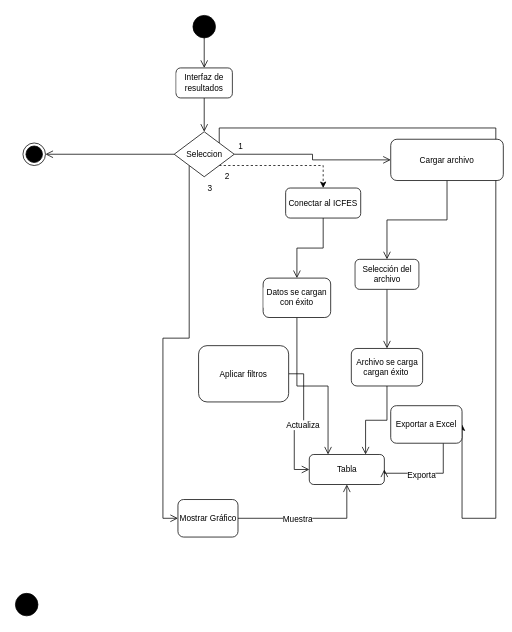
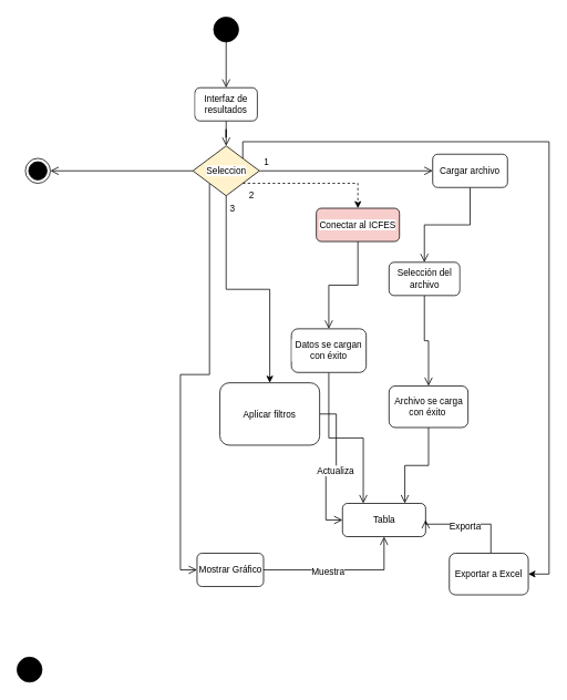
  <mxCell id="0" />
  <mxCell id="1" parent="0" />
  <mxCell id="2" style="edgeStyle=orthogonalEdgeStyle;shape=connector;rounded=0;orthogonalLoop=1;jettySize=auto;html=1;entryX=0.5;entryY=0;entryDx=0;entryDy=0;strokeColor=default;align=center;verticalAlign=middle;fontFamily=Helvetica;fontSize=11;fontColor=default;labelBackgroundColor=default;endArrow=open;endFill=0;endSize=8;" edge="1" parent="1" source="3" target="5"><mxGeometry relative="1" as="geometry" /></mxCell>
  <mxCell id="3" value="" style="ellipse;fillColor=strokeColor;html=1;fontFamily=Helvetica;fontSize=11;fontColor=default;labelBackgroundColor=default;" vertex="1" parent="1"><mxGeometry x="256.5" y="20" width="30" height="30" as="geometry" /></mxCell>
  <mxCell id="4" style="edgeStyle=orthogonalEdgeStyle;shape=connector;rounded=0;orthogonalLoop=1;jettySize=auto;html=1;entryX=0.5;entryY=0;entryDx=0;entryDy=0;strokeColor=default;align=center;verticalAlign=middle;fontFamily=Helvetica;fontSize=11;fontColor=default;labelBackgroundColor=default;endArrow=open;endFill=0;endSize=8;" edge="1" parent="1" source="5" target="12"><mxGeometry relative="1" as="geometry" /></mxCell>
- <mxCell id="5" value="Interfaz de resultados" style="rounded=1;whiteSpace=wrap;html=1;fontFamily=Helvetica;fontSize=11;fontColor=default;labelBackgroundColor=default;" vertex="1" parent="1"><mxGeometry x="234" y="90" width="75" height="40" as="geometry" /></mxCell>
+ <mxCell id="5" value="Interfaz de resultados" style="rounded=1;whiteSpace=wrap;html=1;fontFamily=Helvetica;fontSize=11;fontColor=default;labelBackgroundColor=default;" vertex="1" parent="1"><mxGeometry x="234" y="105" width="75" height="40" as="geometry" /></mxCell>
  <mxCell id="6" style="edgeStyle=orthogonalEdgeStyle;shape=connector;rounded=0;orthogonalLoop=1;jettySize=auto;html=1;entryX=1;entryY=0.5;entryDx=0;entryDy=0;strokeColor=default;align=center;verticalAlign=middle;fontFamily=Helvetica;fontSize=11;fontColor=default;labelBackgroundColor=default;endArrow=open;endFill=0;endSize=8;" edge="1" parent="1" source="12" target="13"><mxGeometry relative="1" as="geometry" /></mxCell>
  <mxCell id="7" style="edgeStyle=orthogonalEdgeStyle;shape=connector;rounded=0;orthogonalLoop=1;jettySize=auto;html=1;entryX=0;entryY=0.5;entryDx=0;entryDy=0;strokeColor=default;align=center;verticalAlign=middle;fontFamily=Helvetica;fontSize=11;fontColor=default;labelBackgroundColor=default;endArrow=open;endFill=0;endSize=8;" edge="1" parent="1" source="12" target="15"><mxGeometry relative="1" as="geometry" /></mxCell>
  <mxCell id="8" style="edgeStyle=orthogonalEdgeStyle;rounded=0;orthogonalLoop=1;jettySize=auto;html=1;exitX=1;exitY=1;exitDx=0;exitDy=0;entryX=0.5;entryY=0;entryDx=0;entryDy=0;dashed=1;" edge="1" parent="1" source="12" target="21"><mxGeometry relative="1" as="geometry" /></mxCell>
+ <mxCell id="9" style="edgeStyle=orthogonalEdgeStyle;rounded=0;orthogonalLoop=1;jettySize=auto;html=1;exitX=0.5;exitY=1;exitDx=0;exitDy=0;entryX=0.5;entryY=0;entryDx=0;entryDy=0;" edge="1" parent="1" source="12" target="27"><mxGeometry relative="1" as="geometry" /></mxCell>
  <mxCell id="10" style="edgeStyle=orthogonalEdgeStyle;rounded=0;orthogonalLoop=1;jettySize=auto;html=1;exitX=1;exitY=0;exitDx=0;exitDy=0;entryX=1;entryY=0.5;entryDx=0;entryDy=0;" edge="1" parent="1" source="12" target="36"><mxGeometry relative="1" as="geometry"><Array as="points"><mxPoint x="292" y="170" /><mxPoint x="660" y="170" /><mxPoint x="660" y="690" /></Array></mxGeometry></mxCell>
  <mxCell id="11" style="edgeStyle=orthogonalEdgeStyle;shape=connector;rounded=0;orthogonalLoop=1;jettySize=auto;html=1;exitX=0;exitY=1;exitDx=0;exitDy=0;entryX=0;entryY=0.5;entryDx=0;entryDy=0;strokeColor=default;align=center;verticalAlign=middle;fontFamily=Helvetica;fontSize=11;fontColor=default;labelBackgroundColor=default;endArrow=open;endFill=0;endSize=8;" edge="1" parent="1" source="12" target="33"><mxGeometry relative="1" as="geometry" /></mxCell>
- <mxCell id="12" value="Seleccion" style="rhombus;whiteSpace=wrap;html=1;fontFamily=Helvetica;fontSize=11;fontColor=default;labelBackgroundColor=default;" vertex="1" parent="1"><mxGeometry x="231.5" y="175" width="80" height="60" as="geometry" /></mxCell>
+ <mxCell id="12" value="Seleccion" style="rhombus;whiteSpace=wrap;html=1;fontFamily=Helvetica;fontSize=11;fontColor=default;labelBackgroundColor=default;fillColor=#fff2cc;" vertex="1" parent="1"><mxGeometry x="231.5" y="175" width="80" height="60" as="geometry" /></mxCell>
  <mxCell id="13" value="" style="ellipse;html=1;shape=endState;fillColor=strokeColor;fontFamily=Helvetica;fontSize=11;fontColor=default;labelBackgroundColor=default;" vertex="1" parent="1"><mxGeometry x="30" y="190" width="30" height="30" as="geometry" /></mxCell>
  <mxCell id="14" style="edgeStyle=orthogonalEdgeStyle;shape=connector;rounded=0;orthogonalLoop=1;jettySize=auto;html=1;entryX=0.5;entryY=0;entryDx=0;entryDy=0;strokeColor=default;align=center;verticalAlign=middle;fontFamily=Helvetica;fontSize=11;fontColor=default;labelBackgroundColor=default;endArrow=open;endFill=0;endSize=8;" edge="1" parent="1" source="15" target="17"><mxGeometry relative="1" as="geometry" /></mxCell>
- <mxCell id="15" value="Cargar archivo" style="rounded=1;whiteSpace=wrap;html=1;fontFamily=Helvetica;fontSize=11;fontColor=default;labelBackgroundColor=default;" vertex="1" parent="1"><mxGeometry x="520" y="185" width="150" height="55" as="geometry" /></mxCell>
+ <mxCell id="15" value="Cargar archivo" style="rounded=1;whiteSpace=wrap;html=1;fontFamily=Helvetica;fontSize=11;fontColor=default;labelBackgroundColor=default;" vertex="1" parent="1"><mxGeometry x="520" y="185" width="90" height="40" as="geometry" /></mxCell>
  <mxCell id="16" style="edgeStyle=orthogonalEdgeStyle;shape=connector;rounded=0;orthogonalLoop=1;jettySize=auto;html=1;entryX=0.5;entryY=0;entryDx=0;entryDy=0;strokeColor=default;align=center;verticalAlign=middle;fontFamily=Helvetica;fontSize=11;fontColor=default;labelBackgroundColor=default;endArrow=open;endFill=0;endSize=8;" edge="1" parent="1" source="17" target="19"><mxGeometry relative="1" as="geometry" /></mxCell>
- <mxCell id="17" value="Selección del archivo" style="rounded=1;whiteSpace=wrap;html=1;fontFamily=Helvetica;fontSize=11;fontColor=default;labelBackgroundColor=default;" vertex="1" parent="1"><mxGeometry x="472.5" y="345" width="85" height="40" as="geometry" /></mxCell>
+ <mxCell id="17" value="Selección del archivo" style="rounded=1;whiteSpace=wrap;html=1;fontFamily=Helvetica;fontSize=11;fontColor=default;labelBackgroundColor=default;" vertex="1" parent="1"><mxGeometry x="467.5" y="315" width="85" height="40" as="geometry" /></mxCell>
  <mxCell id="18" style="edgeStyle=orthogonalEdgeStyle;shape=connector;rounded=0;orthogonalLoop=1;jettySize=auto;html=1;entryX=0.75;entryY=0;entryDx=0;entryDy=0;strokeColor=default;align=center;verticalAlign=middle;fontFamily=Helvetica;fontSize=11;fontColor=default;labelBackgroundColor=default;endArrow=open;endFill=0;endSize=8;" edge="1" parent="1" source="19" target="24"><mxGeometry relative="1" as="geometry" /></mxCell>
- <mxCell id="19" value="Archivo se carga cargan éxito&amp;nbsp;" style="rounded=1;whiteSpace=wrap;html=1;fontFamily=Helvetica;fontSize=11;fontColor=default;labelBackgroundColor=default;" vertex="1" parent="1"><mxGeometry x="467.5" y="463.75" width="95" height="50" as="geometry" /></mxCell>
+ <mxCell id="19" value="Archivo se carga con éxito&amp;nbsp;" style="rounded=1;whiteSpace=wrap;html=1;fontFamily=Helvetica;fontSize=11;fontColor=default;labelBackgroundColor=default;" vertex="1" parent="1"><mxGeometry x="467.5" y="463.75" width="95" height="50" as="geometry" /></mxCell>
  <mxCell id="20" style="edgeStyle=orthogonalEdgeStyle;shape=connector;rounded=0;orthogonalLoop=1;jettySize=auto;html=1;strokeColor=default;align=center;verticalAlign=middle;fontFamily=Helvetica;fontSize=11;fontColor=default;labelBackgroundColor=default;endArrow=open;endFill=0;endSize=8;" edge="1" parent="1" source="21" target="23"><mxGeometry relative="1" as="geometry" /></mxCell>
- <mxCell id="21" value="Conectar al ICFES" style="rounded=1;whiteSpace=wrap;html=1;fontFamily=Helvetica;fontSize=11;fontColor=default;labelBackgroundColor=default;" vertex="1" parent="1"><mxGeometry x="380" y="250" width="100" height="40" as="geometry" /></mxCell>
+ <mxCell id="21" value="Conectar al ICFES" style="rounded=1;whiteSpace=wrap;html=1;fontFamily=Helvetica;fontSize=11;fontColor=default;labelBackgroundColor=default;fillColor=#f8cecc;" vertex="1" parent="1"><mxGeometry x="380" y="250" width="100" height="40" as="geometry" /></mxCell>
  <mxCell id="22" style="edgeStyle=orthogonalEdgeStyle;shape=connector;rounded=0;orthogonalLoop=1;jettySize=auto;html=1;entryX=0.25;entryY=0;entryDx=0;entryDy=0;strokeColor=default;align=center;verticalAlign=middle;fontFamily=Helvetica;fontSize=11;fontColor=default;labelBackgroundColor=default;endArrow=open;endFill=0;endSize=8;" edge="1" parent="1" source="23" target="24"><mxGeometry relative="1" as="geometry" /></mxCell>
- <mxCell id="23" value="Datos se cargan con éxito" style="rounded=1;whiteSpace=wrap;html=1;fontFamily=Helvetica;fontSize=11;fontColor=default;labelBackgroundColor=default;" vertex="1" parent="1"><mxGeometry x="350" y="370" width="90" height="52.5" as="geometry" /></mxCell>
+ <mxCell id="23" value="Datos se cargan con éxito" style="rounded=1;whiteSpace=wrap;html=1;fontFamily=Helvetica;fontSize=11;fontColor=default;labelBackgroundColor=default;" vertex="1" parent="1"><mxGeometry x="350" y="395" width="90" height="52.5" as="geometry" /></mxCell>
  <mxCell id="24" value="Tabla" style="rounded=1;whiteSpace=wrap;html=1;fontFamily=Helvetica;fontSize=11;fontColor=default;labelBackgroundColor=default;" vertex="1" parent="1"><mxGeometry x="411.5" y="605" width="100" height="40" as="geometry" /></mxCell>
  <mxCell id="25" style="edgeStyle=orthogonalEdgeStyle;shape=connector;rounded=0;orthogonalLoop=1;jettySize=auto;html=1;entryX=0;entryY=0.5;entryDx=0;entryDy=0;strokeColor=default;align=center;verticalAlign=middle;fontFamily=Helvetica;fontSize=11;fontColor=default;labelBackgroundColor=default;endArrow=open;endFill=0;endSize=8;" edge="1" parent="1" source="27" target="24"><mxGeometry relative="1" as="geometry" /></mxCell>
  <mxCell id="26" value="Actualiza" style="edgeLabel;html=1;align=center;verticalAlign=middle;resizable=0;points=[];" connectable="0" vertex="1" parent="25"><mxGeometry x="-0.022" y="-2" relative="1" as="geometry"><mxPoint as="offset" /></mxGeometry></mxCell>
  <mxCell id="27" value="Aplicar filtros" style="rounded=1;whiteSpace=wrap;html=1;fontFamily=Helvetica;fontSize=11;fontColor=default;labelBackgroundColor=default;" vertex="1" parent="1"><mxGeometry x="264" y="460" width="120" height="75" as="geometry" /></mxCell>
  <mxCell id="28" value="1" style="text;html=1;align=center;verticalAlign=middle;resizable=0;points=[];autosize=1;strokeColor=none;fillColor=none;fontFamily=Helvetica;fontSize=11;fontColor=default;labelBackgroundColor=default;" vertex="1" parent="1"><mxGeometry x="305" y="180" width="30" height="30" as="geometry" /></mxCell>
  <mxCell id="29" value="2" style="text;html=1;align=center;verticalAlign=middle;resizable=0;points=[];autosize=1;strokeColor=none;fillColor=none;fontFamily=Helvetica;fontSize=11;fontColor=default;labelBackgroundColor=default;" vertex="1" parent="1"><mxGeometry x="286.5" y="220" width="30" height="30" as="geometry" /></mxCell>
  <mxCell id="30" value="3" style="text;html=1;align=center;verticalAlign=middle;resizable=0;points=[];autosize=1;strokeColor=none;fillColor=none;fontFamily=Helvetica;fontSize=11;fontColor=default;labelBackgroundColor=default;" vertex="1" parent="1"><mxGeometry x="264" y="235" width="30" height="30" as="geometry" /></mxCell>
  <mxCell id="31" style="edgeStyle=orthogonalEdgeStyle;shape=connector;rounded=0;orthogonalLoop=1;jettySize=auto;html=1;entryX=0.5;entryY=1;entryDx=0;entryDy=0;strokeColor=default;align=center;verticalAlign=middle;fontFamily=Helvetica;fontSize=11;fontColor=default;labelBackgroundColor=default;endArrow=open;endFill=0;endSize=8;" edge="1" parent="1" source="33" target="24"><mxGeometry relative="1" as="geometry" /></mxCell>
  <mxCell id="32" value="Muestra" style="edgeLabel;html=1;align=center;verticalAlign=middle;resizable=0;points=[];fontFamily=Helvetica;fontSize=11;fontColor=default;labelBackgroundColor=default;" connectable="0" vertex="1" parent="31"><mxGeometry x="-0.172" y="-1" relative="1" as="geometry"><mxPoint as="offset" /></mxGeometry></mxCell>
- <mxCell id="33" value="Mostrar Gráfico" style="rounded=1;whiteSpace=wrap;html=1;fontFamily=Helvetica;fontSize=11;fontColor=default;labelBackgroundColor=default;" vertex="1" parent="1"><mxGeometry x="236.5" y="665" width="80" height="50" as="geometry" /></mxCell>
+ <mxCell id="33" value="Mostrar Gráfico" style="rounded=1;whiteSpace=wrap;html=1;fontFamily=Helvetica;fontSize=11;fontColor=default;labelBackgroundColor=default;" vertex="1" parent="1"><mxGeometry x="236.5" y="665" width="80" height="40" as="geometry" /></mxCell>
  <mxCell id="34" style="edgeStyle=orthogonalEdgeStyle;rounded=0;orthogonalLoop=1;jettySize=auto;html=1;entryX=1;entryY=0.5;entryDx=0;entryDy=0;endSize=8;endArrow=open;endFill=0;" edge="1" parent="1" source="36" target="24"><mxGeometry relative="1" as="geometry"><Array as="points"><mxPoint x="590" y="630" /></Array></mxGeometry></mxCell>
  <mxCell id="35" value="Exporta" style="edgeLabel;html=1;align=center;verticalAlign=middle;resizable=0;points=[];fontFamily=Helvetica;fontSize=11;fontColor=default;labelBackgroundColor=default;" connectable="0" vertex="1" parent="34"><mxGeometry x="0.128" y="2" relative="1" as="geometry"><mxPoint as="offset" /></mxGeometry></mxCell>
- <mxCell id="36" value="Exportar a Excel" style="rounded=1;whiteSpace=wrap;html=1;fontFamily=Helvetica;fontSize=11;fontColor=default;labelBackgroundColor=default;" vertex="1" parent="1"><mxGeometry x="520" y="540" width="95" height="50" as="geometry" /></mxCell>
+ <mxCell id="36" value="Exportar a Excel" style="rounded=1;whiteSpace=wrap;html=1;fontFamily=Helvetica;fontSize=11;fontColor=default;labelBackgroundColor=default;" vertex="1" parent="1"><mxGeometry x="540" y="665" width="95" height="50" as="geometry" /></mxCell>
  <mxCell id="37" value="" style="ellipse;fillColor=strokeColor;html=1;fontFamily=Helvetica;fontSize=11;fontColor=default;labelBackgroundColor=default;" vertex="1" parent="1"><mxGeometry x="20" y="790" width="30" height="30" as="geometry" /></mxCell>
